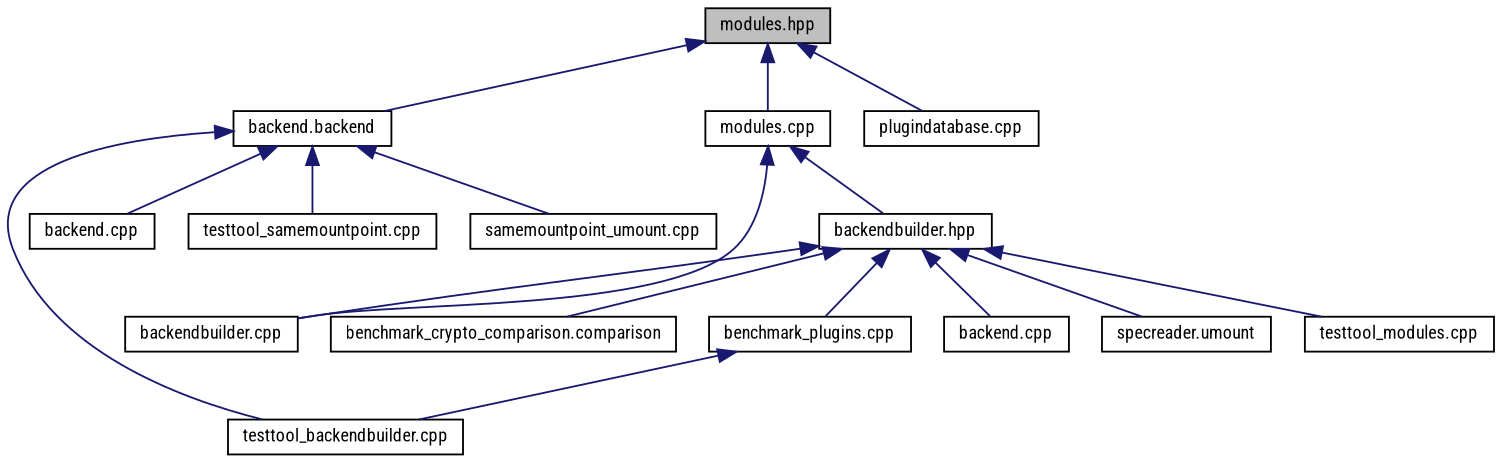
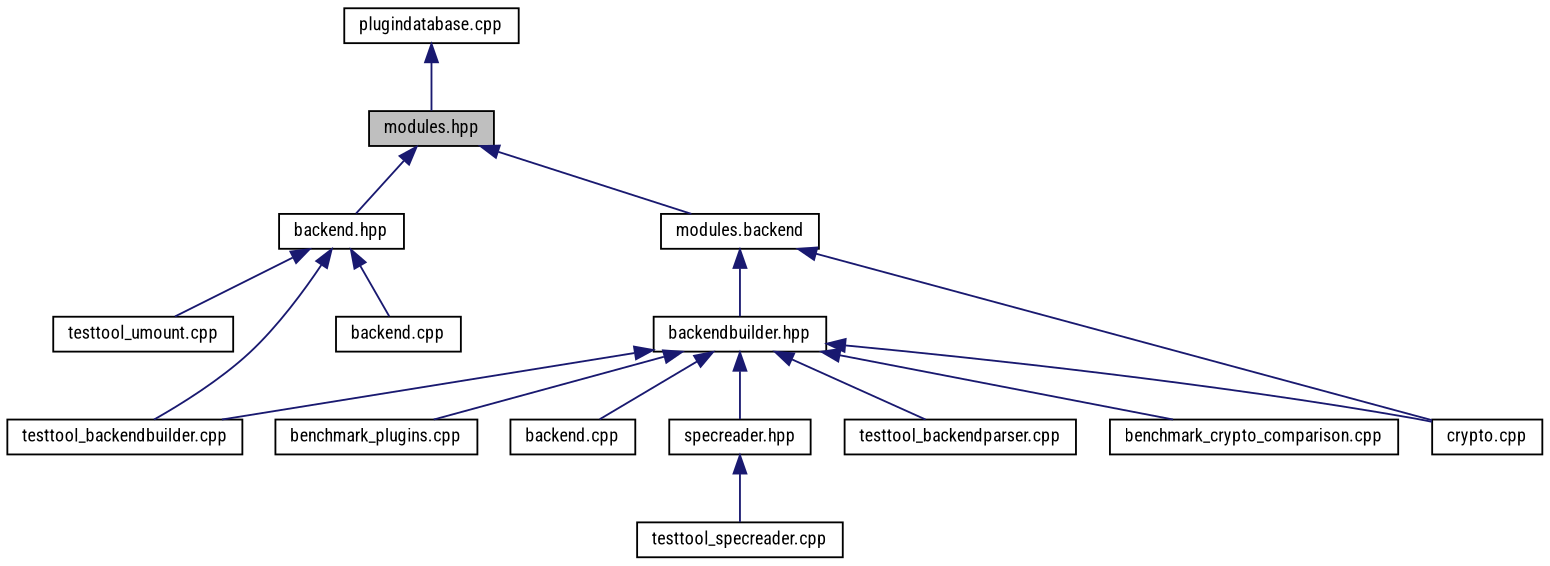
  digraph {
    fontname="Roboto Condensed"
    node [color=black fillcolor=white fontname="Roboto Condensed" fontsize=10 shape=record style=filled]
    edge [color=midnightblue dir=back fontname="Roboto Condensed" fontsize=10 labelfontname=Helvetica labelfontsize=10 style=solid]
    n1 [fillcolor=grey75 fontcolor=black height=0.2 label="modules.hpp" width=0.4]
-   n2 [height=0.2 label="backend.backend" width=0.4]
-   n3 [height=0.2 label="modules.cpp" width=0.4]
+   n2 [height=0.2 label="backend.hpp" width=0.4]
+   n3 [height=0.2 label="modules.backend" width=0.4]
    n4 [height=0.2 label="plugindatabase.cpp" width=0.4]
    n5 [height=0.2 label="testtool_backendbuilder.cpp" width=0.4]
    n6 [height=0.2 label="backend.cpp" width=0.4]
-   n7 [height=0.2 label="testtool_samemountpoint.cpp" width=0.4]
-   n8 [height=0.2 label="samemountpoint_umount.cpp" width=0.4]
+   n8 [height=0.2 label="testtool_umount.cpp" width=0.4]
    n9 [height=0.2 label="backendbuilder.hpp" width=0.4]
-   n10 [height=0.2 label="backendbuilder.cpp" width=0.4]
-   n11 [height=0.2 label="benchmark_crypto_comparison.comparison" width=0.4]
+   n10 [height=0.2 label="crypto.cpp" width=0.4]
+   n11 [height=0.2 label="benchmark_crypto_comparison.cpp" width=0.4]
    n12 [height=0.2 label="benchmark_plugins.cpp" width=0.4]
    n13 [height=0.2 label="backend.cpp" width=0.4]
-   n14 [height=0.2 label="specreader.umount" width=0.4]
-   n15 [height=0.2 label="testtool_modules.cpp" width=0.4]
+   n14 [height=0.2 label="specreader.hpp" width=0.4]
+   n15 [height=0.2 label="testtool_backendparser.cpp" width=0.4]
+   n16 [height=0.2 label="testtool_specreader.cpp" width=0.4]
    n1 -> n2
    n1 -> n3
-   n1 -> n4
+   n4 -> n1
    n2 -> n5
    n2 -> n6
-   n2 -> n7
    n2 -> n8
    n3 -> n9
    n3 -> n10
-   n12 -> n5
+   n9 -> n5
    n9 -> n10
    n9 -> n11
    n9 -> n12
    n9 -> n13
    n9 -> n14
    n9 -> n15
+   n14 -> n16
  }
